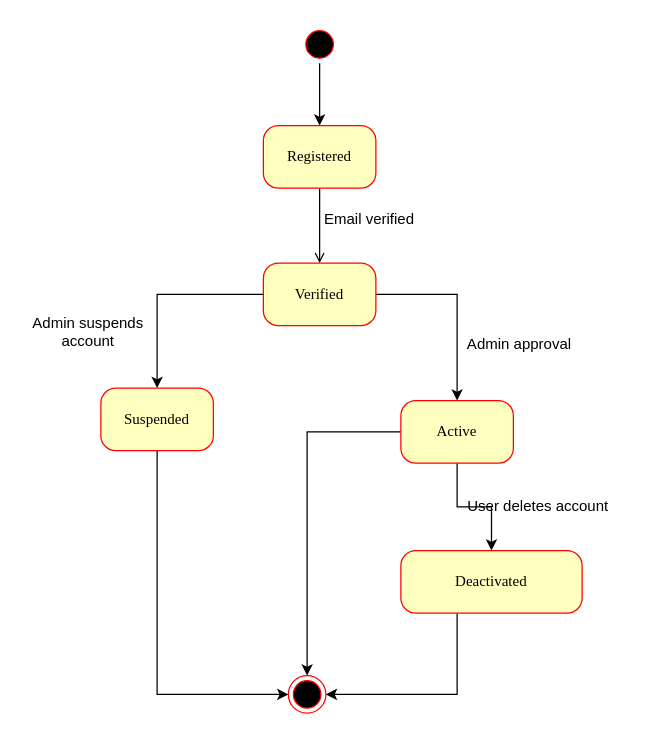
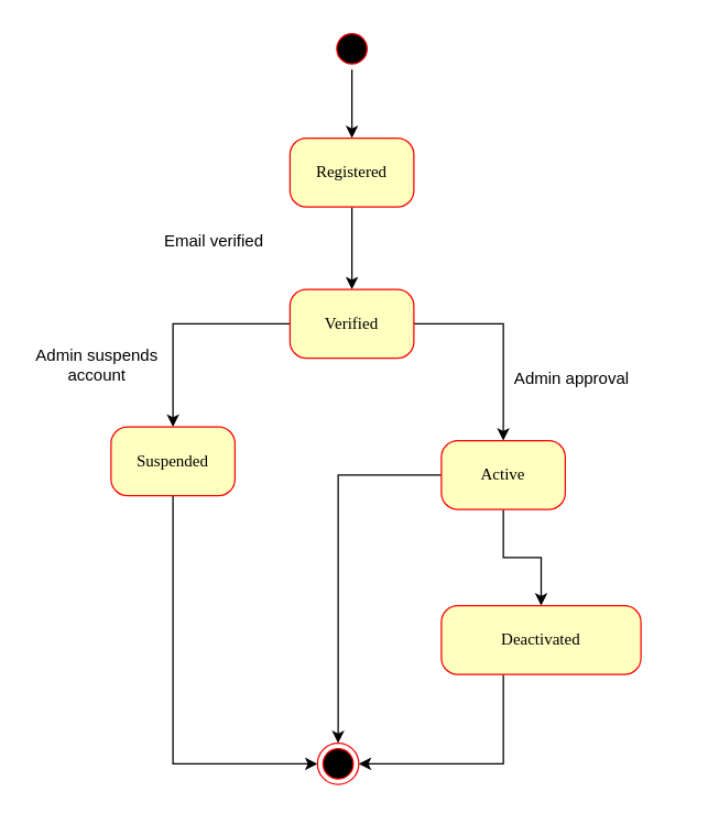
  <mxCell id="0" />
  <mxCell id="1" parent="0" />
  <mxCell id="2" style="edgeStyle=orthogonalEdgeStyle;rounded=0;orthogonalLoop=1;jettySize=auto;html=1;entryX=0.5;entryY=0;entryDx=0;entryDy=0;" parent="1" source="3" target="5" edge="1"><mxGeometry relative="1" as="geometry" /></mxCell>
  <mxCell id="3" value="" style="ellipse;html=1;shape=startState;fillColor=#000000;strokeColor=#ff0000;rounded=1;shadow=0;comic=0;labelBackgroundColor=none;fontFamily=Verdana;fontSize=12;fontColor=#000000;align=center;direction=south;" parent="1" vertex="1"><mxGeometry x="240" y="20" width="30" height="30" as="geometry" /></mxCell>
- <mxCell id="4" style="edgeStyle=orthogonalEdgeStyle;rounded=0;orthogonalLoop=1;jettySize=auto;html=1;entryX=0.5;entryY=0;entryDx=0;entryDy=0;strokeColor=light-dark(#000000,#EDEDED);endArrow=open;" parent="1" source="5" target="9" edge="1"><mxGeometry relative="1" as="geometry" /></mxCell>
+ <mxCell id="4" style="edgeStyle=orthogonalEdgeStyle;rounded=0;orthogonalLoop=1;jettySize=auto;html=1;entryX=0.5;entryY=0;entryDx=0;entryDy=0;strokeColor=light-dark(#000000,#EDEDED);" parent="1" source="5" target="9" edge="1"><mxGeometry relative="1" as="geometry" /></mxCell>
  <mxCell id="5" value="Registered" style="rounded=1;whiteSpace=wrap;html=1;arcSize=24;fillColor=#ffffc0;strokeColor=#ff0000;shadow=0;comic=0;labelBackgroundColor=none;fontFamily=Verdana;fontSize=12;fontColor=#000000;align=center;" parent="1" vertex="1"><mxGeometry x="210" y="100" width="90" height="50" as="geometry" /></mxCell>
  <mxCell id="6" value="" style="ellipse;html=1;shape=endState;fillColor=#000000;strokeColor=#ff0000;rounded=1;shadow=0;comic=0;labelBackgroundColor=none;fontFamily=Verdana;fontSize=12;fontColor=#000000;align=center;" parent="1" vertex="1"><mxGeometry x="230" y="540" width="30" height="30" as="geometry" /></mxCell>
  <mxCell id="7" style="edgeStyle=orthogonalEdgeStyle;rounded=0;orthogonalLoop=1;jettySize=auto;html=1;entryX=0.5;entryY=0;entryDx=0;entryDy=0;" parent="1" source="9" target="12" edge="1"><mxGeometry relative="1" as="geometry" /></mxCell>
  <mxCell id="8" style="edgeStyle=orthogonalEdgeStyle;rounded=0;orthogonalLoop=1;jettySize=auto;html=1;entryX=0.5;entryY=0;entryDx=0;entryDy=0;" parent="1" source="9" target="15" edge="1"><mxGeometry relative="1" as="geometry" /></mxCell>
  <mxCell id="9" value="Verified" style="rounded=1;whiteSpace=wrap;html=1;arcSize=24;fillColor=#ffffc0;strokeColor=#ff0000;shadow=0;comic=0;labelBackgroundColor=none;fontFamily=Verdana;fontSize=12;fontColor=#000000;align=center;" parent="1" vertex="1"><mxGeometry x="210" y="210" width="90" height="50" as="geometry" /></mxCell>
- <mxCell id="10" value="Email verified" style="text;html=1;align=center;verticalAlign=middle;whiteSpace=wrap;rounded=0;" parent="1" vertex="1"><mxGeometry x="240" y="160" width="110" height="30" as="geometry" /></mxCell>
+ <mxCell id="10" value="Email verified" style="text;html=1;align=center;verticalAlign=middle;whiteSpace=wrap;rounded=0;" parent="1" vertex="1"><mxGeometry x="100" y="160" width="110" height="30" as="geometry" /></mxCell>
  <mxCell id="11" style="edgeStyle=orthogonalEdgeStyle;rounded=0;orthogonalLoop=1;jettySize=auto;html=1;entryX=0;entryY=0.5;entryDx=0;entryDy=0;" parent="1" source="12" target="6" edge="1"><mxGeometry relative="1" as="geometry"><Array as="points"><mxPoint x="125" y="555" /></Array></mxGeometry></mxCell>
  <mxCell id="12" value="Suspended" style="rounded=1;whiteSpace=wrap;html=1;arcSize=24;fillColor=#ffffc0;strokeColor=#ff0000;shadow=0;comic=0;labelBackgroundColor=none;fontFamily=Verdana;fontSize=12;fontColor=#000000;align=center;" parent="1" vertex="1"><mxGeometry x="80" y="310" width="90" height="50" as="geometry" /></mxCell>
  <mxCell id="13" style="edgeStyle=orthogonalEdgeStyle;rounded=0;orthogonalLoop=1;jettySize=auto;html=1;entryX=0.5;entryY=0;entryDx=0;entryDy=0;" parent="1" source="15" target="19" edge="1"><mxGeometry relative="1" as="geometry" /></mxCell>
  <mxCell id="14" style="edgeStyle=orthogonalEdgeStyle;rounded=0;orthogonalLoop=1;jettySize=auto;html=1;entryX=0.5;entryY=0;entryDx=0;entryDy=0;" edge="1" parent="1" source="15" target="6"><mxGeometry relative="1" as="geometry" /></mxCell>
  <mxCell id="15" value="Active" style="rounded=1;whiteSpace=wrap;html=1;arcSize=24;fillColor=#ffffc0;strokeColor=#ff0000;shadow=0;comic=0;labelBackgroundColor=none;fontFamily=Verdana;fontSize=12;fontColor=#000000;align=center;" parent="1" vertex="1"><mxGeometry x="320" y="320" width="90" height="50" as="geometry" /></mxCell>
  <mxCell id="16" value="Admin approval" style="text;html=1;align=center;verticalAlign=middle;whiteSpace=wrap;rounded=0;" parent="1" vertex="1"><mxGeometry x="370" y="260" width="90" height="30" as="geometry" /></mxCell>
- <mxCell id="17" value="User deletes account" style="text;html=1;align=center;verticalAlign=middle;whiteSpace=wrap;rounded=0;" parent="1" vertex="1"><mxGeometry x="360" y="390" width="140" height="30" as="geometry" /></mxCell>
  <mxCell id="18" style="edgeStyle=orthogonalEdgeStyle;rounded=0;orthogonalLoop=1;jettySize=auto;html=1;" parent="1" source="19" target="6" edge="1"><mxGeometry relative="1" as="geometry"><Array as="points"><mxPoint x="365" y="555" /></Array></mxGeometry></mxCell>
  <mxCell id="19" value="Deactivated" style="rounded=1;whiteSpace=wrap;html=1;arcSize=24;fillColor=#ffffc0;strokeColor=#ff0000;shadow=0;comic=0;labelBackgroundColor=none;fontFamily=Verdana;fontSize=12;fontColor=#000000;align=center;" parent="1" vertex="1"><mxGeometry x="320" y="440" width="145" height="50" as="geometry" /></mxCell>
  <mxCell id="20" value="Admin suspends account" style="text;html=1;align=center;verticalAlign=middle;whiteSpace=wrap;rounded=0;" parent="1" vertex="1"><mxGeometry x="20" y="250" width="100" height="30" as="geometry" /></mxCell>
